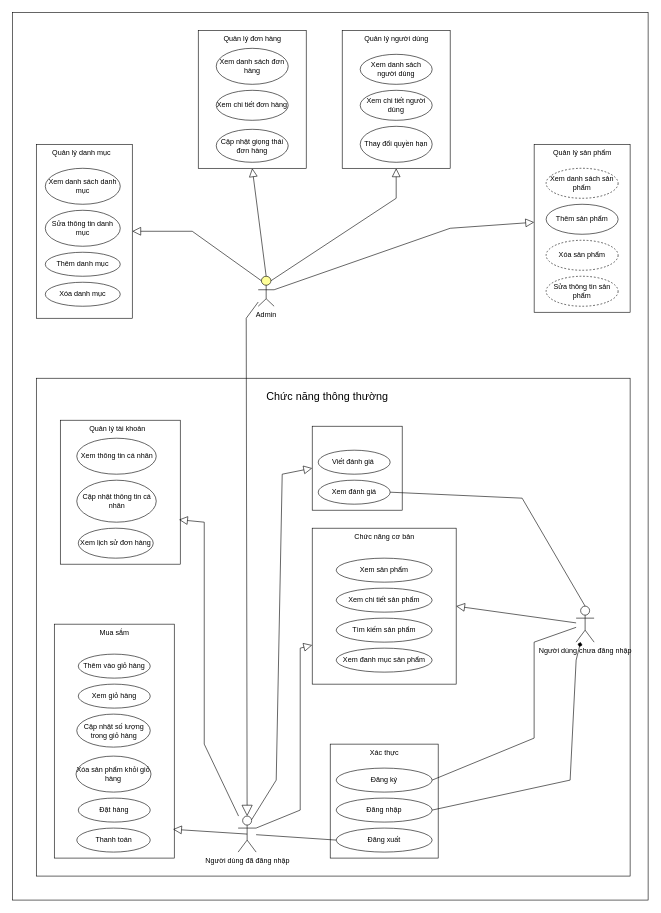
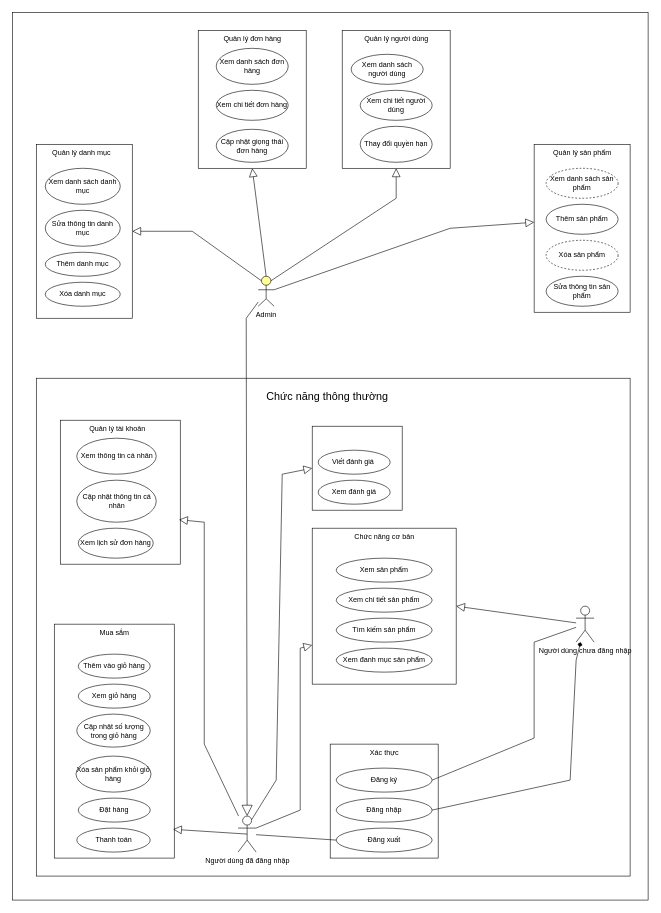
  <mxCell id="0" />
  <mxCell id="1" parent="0" />
  <mxCell id="2" value="" style="rounded=0;whiteSpace=wrap;html=1;" parent="1" vertex="1"><mxGeometry x="20" y="20" width="1060" height="1480" as="geometry" /></mxCell>
  <mxCell id="3" value="" style="rounded=0;whiteSpace=wrap;html=1;" parent="1" vertex="1"><mxGeometry x="60" y="240" width="160" height="290" as="geometry" /></mxCell>
  <mxCell id="4" value="" style="rounded=0;whiteSpace=wrap;html=1;" parent="1" vertex="1"><mxGeometry x="330" y="50" width="180" height="230" as="geometry" /></mxCell>
  <mxCell id="5" value="" style="rounded=0;whiteSpace=wrap;html=1;" parent="1" vertex="1"><mxGeometry x="570" y="50" width="180" height="230" as="geometry" /></mxCell>
  <mxCell id="6" value="" style="rounded=0;whiteSpace=wrap;html=1;" parent="1" vertex="1"><mxGeometry x="890" y="240" width="160" height="280" as="geometry" /></mxCell>
  <mxCell id="7" value="" style="rounded=0;whiteSpace=wrap;html=1;" parent="1" vertex="1"><mxGeometry x="60" y="630" width="990" height="830" as="geometry" /></mxCell>
  <mxCell id="8" value="" style="rounded=0;whiteSpace=wrap;html=1;" parent="1" vertex="1"><mxGeometry x="100" y="700" width="200" height="240" as="geometry" /></mxCell>
  <mxCell id="9" value="" style="rounded=0;whiteSpace=wrap;html=1;" parent="1" vertex="1"><mxGeometry x="90" y="1040" width="200" height="390" as="geometry" /></mxCell>
  <mxCell id="10" value="" style="rounded=0;whiteSpace=wrap;html=1;" parent="1" vertex="1"><mxGeometry x="550" y="1240" width="180" height="190" as="geometry" /></mxCell>
  <mxCell id="11" value="" style="whiteSpace=wrap;html=1;movable=1;resizable=1;rotatable=1;deletable=1;editable=1;locked=0;connectable=1;" parent="1" vertex="1"><mxGeometry x="520" y="710" width="150" height="140" as="geometry" /></mxCell>
  <mxCell id="12" value="" style="rounded=0;whiteSpace=wrap;html=1;movable=1;resizable=1;rotatable=1;deletable=1;editable=1;locked=0;connectable=1;" parent="1" vertex="1"><mxGeometry x="520" y="880" width="240" height="260" as="geometry" /></mxCell>
  <mxCell id="13" value="Người dùng chưa đăng nhập" style="shape=umlActor;verticalLabelPosition=bottom;verticalAlign=top;html=1;outlineConnect=0;" parent="1" vertex="1"><mxGeometry x="960" y="1010" width="30" height="60" as="geometry" /></mxCell>
  <mxCell id="14" value="Xem sản phẩm" style="ellipse;whiteSpace=wrap;html=1;" parent="1" vertex="1"><mxGeometry x="560" y="930" width="160" height="40" as="geometry" /></mxCell>
  <mxCell id="15" value="Xem chi tiết sản phẩm" style="ellipse;whiteSpace=wrap;html=1;" parent="1" vertex="1"><mxGeometry x="560" y="980" width="160" height="40" as="geometry" /></mxCell>
  <mxCell id="16" value="Tìm kiếm sản phẩm" style="ellipse;whiteSpace=wrap;html=1;" parent="1" vertex="1"><mxGeometry x="560" y="1030" width="160" height="40" as="geometry" /></mxCell>
  <mxCell id="17" value="Xem đanh mục sản phẩm" style="ellipse;whiteSpace=wrap;html=1;" parent="1" vertex="1"><mxGeometry x="560" y="1080" width="160" height="40" as="geometry" /></mxCell>
  <mxCell id="18" style="edgeStyle=orthogonalEdgeStyle;rounded=0;orthogonalLoop=1;jettySize=auto;html=1;exitX=0.5;exitY=1;exitDx=0;exitDy=0;" parent="1" edge="1"><mxGeometry relative="1" as="geometry"><mxPoint x="640" y="1120" as="sourcePoint" /><mxPoint x="640" y="1120" as="targetPoint" /></mxGeometry></mxCell>
  <mxCell id="19" value="Đăng ký" style="ellipse;whiteSpace=wrap;html=1;" parent="1" vertex="1"><mxGeometry x="560" y="1280" width="160" height="40" as="geometry" /></mxCell>
  <mxCell id="20" value="Chức năng cơ bản" style="text;html=1;align=center;verticalAlign=middle;resizable=0;points=[];autosize=1;strokeColor=none;fillColor=none;" parent="1" vertex="1"><mxGeometry x="580" y="880" width="120" height="30" as="geometry" /></mxCell>
  <mxCell id="21" value="Viết đánh giá&amp;nbsp;" style="ellipse;whiteSpace=wrap;html=1;" parent="1" vertex="1"><mxGeometry x="530" y="750" width="120" height="40" as="geometry" /></mxCell>
  <mxCell id="22" value="Xem đánh giá" style="ellipse;whiteSpace=wrap;html=1;" parent="1" vertex="1"><mxGeometry x="530" y="800" width="120" height="40" as="geometry" /></mxCell>
- <mxCell id="23" value="" style="endArrow=none;html=1;rounded=0;entryX=0.5;entryY=0;entryDx=0;entryDy=0;entryPerimeter=0;exitX=1;exitY=0.5;exitDx=0;exitDy=0;" parent="1" source="22" target="13" edge="1"><mxGeometry width="50" height="50" relative="1" as="geometry"><mxPoint x="1220" y="920" as="sourcePoint" /><mxPoint x="1270" y="870" as="targetPoint" /><Array as="points"><mxPoint x="870" y="830" /></Array></mxGeometry></mxCell>
  <mxCell id="24" value="" style="endArrow=none;html=1;rounded=0;exitX=1;exitY=0.5;exitDx=0;exitDy=0;" parent="1" source="19" target="13" edge="1"><mxGeometry width="50" height="50" relative="1" as="geometry"><mxPoint x="950" y="1120" as="sourcePoint" /><mxPoint x="1000" y="1070" as="targetPoint" /><Array as="points"><mxPoint x="890" y="1230" /><mxPoint x="890" y="1070" /></Array></mxGeometry></mxCell>
  <mxCell id="25" value="Người dùng đã đăng nhập" style="shape=umlActor;verticalLabelPosition=bottom;verticalAlign=top;html=1;outlineConnect=0;" parent="1" vertex="1"><mxGeometry x="396.5" y="1360" width="30" height="60" as="geometry" /></mxCell>
  <mxCell id="26" value="Đăng xuất" style="ellipse;whiteSpace=wrap;html=1;" parent="1" vertex="1"><mxGeometry x="560" y="1380" width="160" height="40" as="geometry" /></mxCell>
  <mxCell id="27" value="Đăng nhập" style="ellipse;whiteSpace=wrap;html=1;" parent="1" vertex="1"><mxGeometry x="560" y="1330" width="160" height="40" as="geometry" /></mxCell>
  <mxCell id="28" value="" style="endArrow=diamond;html=1;rounded=0;exitX=1;exitY=0.5;exitDx=0;exitDy=0;" parent="1" source="27" target="13" edge="1"><mxGeometry width="50" height="50" relative="1" as="geometry"><mxPoint x="880" y="1230" as="sourcePoint" /><mxPoint x="930" y="1180" as="targetPoint" /><Array as="points"><mxPoint x="950" y="1300" /><mxPoint x="960" y="1100" /></Array></mxGeometry></mxCell>
  <mxCell id="29" value="Xác thực" style="text;html=1;align=center;verticalAlign=middle;resizable=0;points=[];autosize=1;strokeColor=none;fillColor=none;" parent="1" vertex="1"><mxGeometry x="605" y="1240" width="70" height="30" as="geometry" /></mxCell>
  <mxCell id="30" value="" style="endArrow=none;html=1;rounded=0;" parent="1" source="25" edge="1"><mxGeometry width="50" height="50" relative="1" as="geometry"><mxPoint x="320" y="1340" as="sourcePoint" /><mxPoint x="560" y="1400" as="targetPoint" /></mxGeometry></mxCell>
  <mxCell id="31" value="Thêm vào giỏ hàng" style="ellipse;whiteSpace=wrap;html=1;" parent="1" vertex="1"><mxGeometry x="130" y="1090" width="120" height="40" as="geometry" /></mxCell>
  <mxCell id="32" value="Xem giỏ hàng" style="ellipse;whiteSpace=wrap;html=1;" parent="1" vertex="1"><mxGeometry x="130" y="1140" width="120" height="40" as="geometry" /></mxCell>
  <mxCell id="33" value="Cập nhật số lượng trong giỏ hàng" style="ellipse;whiteSpace=wrap;html=1;" parent="1" vertex="1"><mxGeometry x="127.5" y="1190" width="122.5" height="55" as="geometry" /></mxCell>
  <mxCell id="34" value="Xóa sản phẩm khỏi giỏ hàng" style="ellipse;whiteSpace=wrap;html=1;" parent="1" vertex="1"><mxGeometry x="126.25" y="1260" width="125" height="60" as="geometry" /></mxCell>
  <mxCell id="35" value="Đặt hàng" style="ellipse;whiteSpace=wrap;html=1;" parent="1" vertex="1"><mxGeometry x="130" y="1330" width="120" height="40" as="geometry" /></mxCell>
  <mxCell id="36" value="Thanh toán" style="ellipse;whiteSpace=wrap;html=1;" parent="1" vertex="1"><mxGeometry x="127.5" y="1380" width="122.5" height="40" as="geometry" /></mxCell>
  <mxCell id="37" value="Mua sắm" style="text;html=1;align=center;verticalAlign=middle;resizable=0;points=[];autosize=1;strokeColor=none;fillColor=none;" parent="1" vertex="1"><mxGeometry x="155" y="1040" width="70" height="30" as="geometry" /></mxCell>
  <mxCell id="38" value="Xem thông tin cá nhân" style="ellipse;whiteSpace=wrap;html=1;" parent="1" vertex="1"><mxGeometry x="127.5" y="730" width="132.5" height="60" as="geometry" /></mxCell>
  <mxCell id="39" value="Cập nhật thông tin cá nhân" style="ellipse;whiteSpace=wrap;html=1;" parent="1" vertex="1"><mxGeometry x="127.5" y="800" width="132.5" height="70" as="geometry" /></mxCell>
  <mxCell id="40" value="Xem lịch sử đơn hàng" style="ellipse;whiteSpace=wrap;html=1;" parent="1" vertex="1"><mxGeometry x="130" y="880" width="125" height="50" as="geometry" /></mxCell>
  <mxCell id="41" value="Quản lý tài khoản" style="text;html=1;align=center;verticalAlign=middle;resizable=0;points=[];autosize=1;strokeColor=none;fillColor=none;" parent="1" vertex="1"><mxGeometry x="135" y="700" width="120" height="30" as="geometry" /></mxCell>
  <mxCell id="42" value="Chức năng thông thường" style="text;html=1;align=center;verticalAlign=middle;resizable=0;points=[];autosize=1;strokeColor=none;fillColor=none;fontSize=18;" parent="1" vertex="1"><mxGeometry x="430" y="640" width="230" height="40" as="geometry" /></mxCell>
  <mxCell id="43" value="Admin" style="html=1;outlineConnect=0;whiteSpace=wrap;fillColor=#ffff99;verticalLabelPosition=bottom;verticalAlign=top;align=center;shape=mxgraph.archimate3.actor;" parent="1" vertex="1"><mxGeometry x="430" y="460" width="26.5" height="50" as="geometry" /></mxCell>
  <mxCell id="44" value="Xem danh sách sản phẩm" style="ellipse;whiteSpace=wrap;html=1;dashed=1;" parent="1" vertex="1"><mxGeometry x="910" y="280" width="120" height="50" as="geometry" /></mxCell>
  <mxCell id="45" value="Thêm sản phẩm" style="ellipse;whiteSpace=wrap;html=1;" parent="1" vertex="1"><mxGeometry x="910" y="340" width="120" height="50" as="geometry" /></mxCell>
- <mxCell id="46" value="Sửa thông tin sản phẩm" style="ellipse;whiteSpace=wrap;html=1;dashed=1;" parent="1" vertex="1"><mxGeometry x="910" y="460" width="120" height="50" as="geometry" /></mxCell>
+ <mxCell id="46" value="Sửa thông tin sản phẩm" style="ellipse;whiteSpace=wrap;html=1;" parent="1" vertex="1"><mxGeometry x="910" y="460" width="120" height="50" as="geometry" /></mxCell>
  <mxCell id="47" value="Xóa sản phẩm" style="ellipse;whiteSpace=wrap;html=1;dashed=1;" parent="1" vertex="1"><mxGeometry x="910" width="120" height="50" as="geometry" y="400" /></mxCell>
  <mxCell id="48" value="Quản lý sản phẩm" style="text;html=1;align=center;verticalAlign=middle;resizable=0;points=[];autosize=1;strokeColor=none;fillColor=none;" parent="1" vertex="1"><mxGeometry x="910" y="240" width="120" height="30" as="geometry" /></mxCell>
- <mxCell id="49" value="Xem danh sách người dùng" style="ellipse;whiteSpace=wrap;html=1;" parent="1" vertex="1"><mxGeometry x="600" y="90" width="120" height="50" as="geometry" /></mxCell>
+ <mxCell id="49" value="Xem danh sách người dùng" style="ellipse;whiteSpace=wrap;html=1;" parent="1" vertex="1"><mxGeometry x="585" y="90" width="120" height="50" as="geometry" /></mxCell>
  <mxCell id="50" value="Xem chi tiết người dùng" style="ellipse;whiteSpace=wrap;html=1;" parent="1" vertex="1"><mxGeometry x="600" y="150" width="120" height="50" as="geometry" /></mxCell>
  <mxCell id="51" value="Thay đổi quyền hạn" style="ellipse;whiteSpace=wrap;html=1;" parent="1" vertex="1"><mxGeometry x="600" y="210" width="120" height="60" as="geometry" /></mxCell>
  <mxCell id="52" value="Quản lý người dùng" style="text;html=1;align=center;verticalAlign=middle;resizable=0;points=[];autosize=1;strokeColor=none;fillColor=none;" parent="1" vertex="1"><mxGeometry x="595" y="50" width="130" height="30" as="geometry" /></mxCell>
  <mxCell id="53" value="Xem danh sách đơn hàng" style="ellipse;whiteSpace=wrap;html=1;" parent="1" vertex="1"><mxGeometry x="360" y="80" width="120" height="60" as="geometry" /></mxCell>
  <mxCell id="54" value="Xem chi tiết đơn hàng" style="ellipse;whiteSpace=wrap;html=1;" parent="1" vertex="1"><mxGeometry x="360" y="150" width="120" height="50" as="geometry" /></mxCell>
  <mxCell id="55" value="Cập nhật giọng thái đơn hàng" style="ellipse;whiteSpace=wrap;html=1;" parent="1" vertex="1"><mxGeometry x="360" y="215" width="120" height="55" as="geometry" /></mxCell>
  <mxCell id="56" value="Quản lý đơn hàng" style="text;html=1;align=center;verticalAlign=middle;resizable=0;points=[];autosize=1;strokeColor=none;fillColor=none;" parent="1" vertex="1"><mxGeometry x="360" y="50" width="120" height="30" as="geometry" /></mxCell>
  <mxCell id="57" value="Xem danh sách danh mục" style="ellipse;whiteSpace=wrap;html=1;" parent="1" vertex="1"><mxGeometry x="75" y="280" width="125" height="60" as="geometry" /></mxCell>
  <mxCell id="58" value="Thêm danh mục" style="ellipse;whiteSpace=wrap;html=1;" parent="1" vertex="1"><mxGeometry x="75" y="420" width="125" height="40" as="geometry" /></mxCell>
  <mxCell id="59" value="Sửa thông tin danh mục" style="ellipse;whiteSpace=wrap;html=1;" parent="1" vertex="1"><mxGeometry x="75" y="350" width="125" height="60" as="geometry" /></mxCell>
  <mxCell id="60" value="Xóa danh mục" style="ellipse;whiteSpace=wrap;html=1;" parent="1" vertex="1"><mxGeometry x="75" y="470" width="125" height="40" as="geometry" /></mxCell>
  <mxCell id="61" value="Quản lý danh mục" style="text;html=1;align=center;verticalAlign=middle;resizable=0;points=[];autosize=1;strokeColor=none;fillColor=none;" parent="1" vertex="1"><mxGeometry x="75" y="240" width="120" height="30" as="geometry" /></mxCell>
  <mxCell id="62" value="" style="edgeStyle=none;html=1;endSize=12;endArrow=block;endFill=0;rounded=0;entryX=0;entryY=0.5;entryDx=0;entryDy=0;exitX=1;exitY=0.45;exitDx=0;exitDy=0;exitPerimeter=0;" parent="1" source="43" edge="1"><mxGeometry width="160" relative="1" as="geometry"><mxPoint x="426.5" y="472.082" as="sourcePoint" /><mxPoint x="890" y="370" as="targetPoint" /><Array as="points"><mxPoint x="750" y="380" /></Array></mxGeometry></mxCell>
  <mxCell id="63" value="" style="endArrow=block;endSize=16;endFill=0;html=1;rounded=0;entryX=0.5;entryY=0;entryDx=0;entryDy=0;entryPerimeter=0;" parent="1" source="43" target="25" edge="1"><mxGeometry x="-0.806" width="160" relative="1" as="geometry"><mxPoint x="590" y="540" as="sourcePoint" /><mxPoint x="750" y="540" as="targetPoint" /><Array as="points"><mxPoint x="410" y="530" /></Array><mxPoint as="offset" /></mxGeometry></mxCell>
  <mxCell id="64" value="" style="edgeStyle=none;html=1;endSize=12;endArrow=block;endFill=0;rounded=0;exitX=0.8;exitY=0.15;exitDx=0;exitDy=0;exitPerimeter=0;entryX=0.5;entryY=1;entryDx=0;entryDy=0;" parent="1" source="43" target="5" edge="1"><mxGeometry width="160" relative="1" as="geometry"><mxPoint x="520" y="370" as="sourcePoint" /><mxPoint x="680" y="370" as="targetPoint" /><Array as="points"><mxPoint x="660" y="330" /></Array></mxGeometry></mxCell>
  <mxCell id="65" value="" style="edgeStyle=none;html=1;endSize=12;endArrow=block;endFill=0;rounded=0;exitX=0.5;exitY=0;exitDx=0;exitDy=0;exitPerimeter=0;entryX=0.5;entryY=1;entryDx=0;entryDy=0;" parent="1" source="43" target="4" edge="1"><mxGeometry width="160" relative="1" as="geometry"><mxPoint x="400" y="360" as="sourcePoint" /><mxPoint x="560" y="360" as="targetPoint" /></mxGeometry></mxCell>
  <mxCell id="66" value="" style="edgeStyle=none;html=1;endSize=12;endArrow=block;endFill=0;rounded=0;entryX=1;entryY=0.5;entryDx=0;entryDy=0;exitX=0.2;exitY=0.15;exitDx=0;exitDy=0;exitPerimeter=0;" parent="1" source="43" target="3" edge="1"><mxGeometry width="160" relative="1" as="geometry"><mxPoint x="310" y="490" as="sourcePoint" /><mxPoint x="470" y="490" as="targetPoint" /><Array as="points"><mxPoint x="320" y="385" /></Array></mxGeometry></mxCell>
  <mxCell id="67" value="" style="edgeStyle=none;html=1;endSize=12;endArrow=block;endFill=0;rounded=0;entryX=0.99;entryY=0.691;entryDx=0;entryDy=0;entryPerimeter=0;" parent="1" source="25" target="8" edge="1"><mxGeometry width="160" relative="1" as="geometry"><mxPoint x="340" y="1130" as="sourcePoint" /><mxPoint x="500" y="1130" as="targetPoint" /><Array as="points"><mxPoint x="340" y="1240" /><mxPoint x="340" y="870" /></Array></mxGeometry></mxCell>
  <mxCell id="68" value="" style="edgeStyle=none;html=1;endSize=12;endArrow=block;endFill=0;rounded=0;entryX=0.99;entryY=0.877;entryDx=0;entryDy=0;entryPerimeter=0;exitX=0.5;exitY=0.5;exitDx=0;exitDy=0;exitPerimeter=0;" parent="1" source="25" target="9" edge="1"><mxGeometry width="160" relative="1" as="geometry"><mxPoint x="360" y="1380" as="sourcePoint" /><mxPoint x="520" y="1380" as="targetPoint" /></mxGeometry></mxCell>
  <mxCell id="69" value="" style="edgeStyle=none;html=1;endSize=12;endArrow=block;endFill=0;rounded=0;entryX=0;entryY=0.75;entryDx=0;entryDy=0;exitX=1;exitY=0.333;exitDx=0;exitDy=0;exitPerimeter=0;" parent="1" source="25" target="12" edge="1"><mxGeometry width="160" relative="1" as="geometry"><mxPoint x="484" y="1318" as="sourcePoint" /><mxPoint x="360" y="1310" as="targetPoint" /><Array as="points"><mxPoint x="500" y="1350" /><mxPoint x="500" y="1080" /></Array></mxGeometry></mxCell>
  <mxCell id="70" value="" style="edgeStyle=none;html=1;endSize=12;endArrow=block;endFill=0;rounded=0;entryX=0;entryY=0.5;entryDx=0;entryDy=0;exitX=0.75;exitY=0.1;exitDx=0;exitDy=0;exitPerimeter=0;" parent="1" source="25" target="11" edge="1"><mxGeometry width="160" relative="1" as="geometry"><mxPoint x="614" y="1028" as="sourcePoint" /><mxPoint x="490" y="1020" as="targetPoint" /><Array as="points"><mxPoint x="460" y="1300" /><mxPoint x="470" y="790" /></Array></mxGeometry></mxCell>
  <mxCell id="71" value="" style="edgeStyle=none;html=1;endSize=12;endArrow=block;endFill=0;rounded=0;entryX=1;entryY=0.5;entryDx=0;entryDy=0;" parent="1" source="13" target="12" edge="1"><mxGeometry width="160" relative="1" as="geometry"><mxPoint x="1034" y="1048" as="sourcePoint" /><mxPoint x="910" y="1040" as="targetPoint" /></mxGeometry></mxCell>
